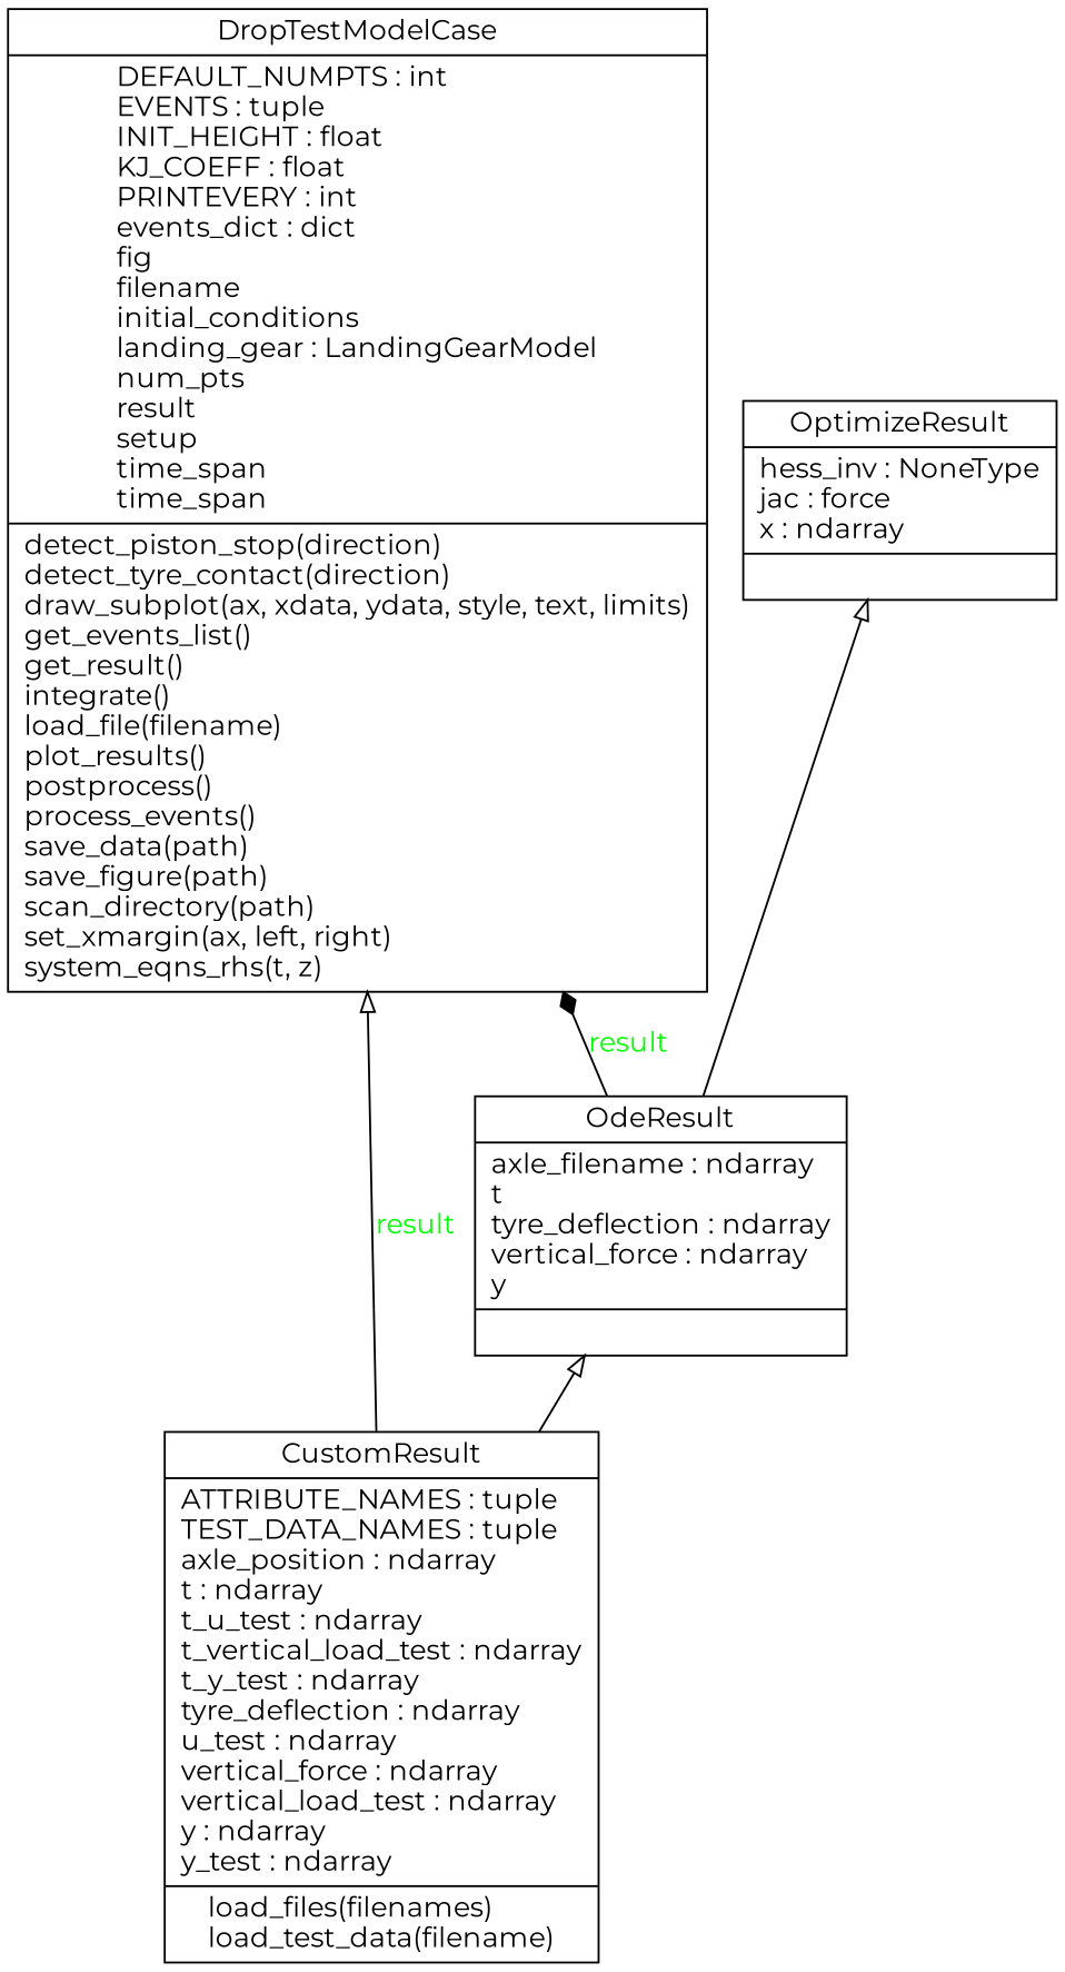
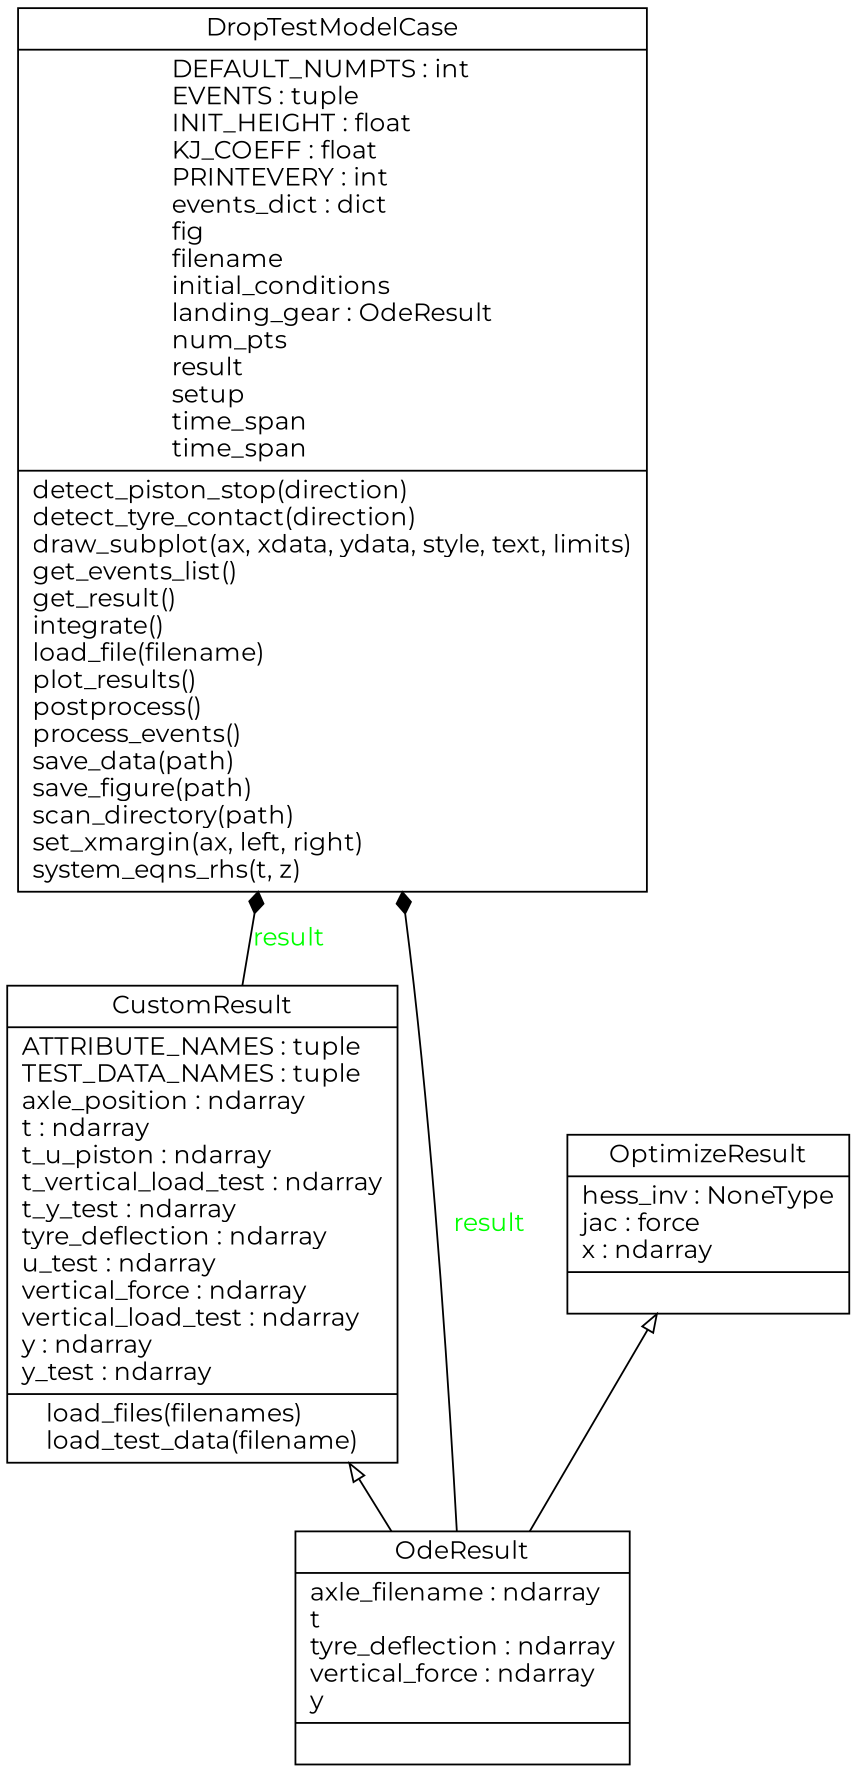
  digraph {
    fontname=Montserrat
    rankdir=BT
    node [color=black fontcolor=black fontname=Montserrat shape=record style=solid]
    edge [arrowhead=diamond arrowtail=none fontname=Montserrat]
-   n1 [label=<{CustomResult|ATTRIBUTE_NAMES : tuple<br ALIGN="LEFT"/>TEST_DATA_NAMES : tuple<br ALIGN="LEFT"/>axle_position : ndarray<br ALIGN="LEFT"/>t : ndarray<br ALIGN="LEFT"/>t_u_test : ndarray<br ALIGN="LEFT"/>t_vertical_load_test : ndarray<br ALIGN="LEFT"/>t_y_test : ndarray<br ALIGN="LEFT"/>tyre_deflection : ndarray<br ALIGN="LEFT"/>u_test : ndarray<br ALIGN="LEFT"/>vertical_force : ndarray<br ALIGN="LEFT"/>vertical_load_test : ndarray<br ALIGN="LEFT"/>y : ndarray<br ALIGN="LEFT"/>y_test : ndarray<br ALIGN="LEFT"/>|load_files(filenames)<br ALIGN="LEFT"/>load_test_data(filename)<br ALIGN="LEFT"/>}>]
-   n2 [label=<{DropTestModelCase|DEFAULT_NUMPTS : int<br ALIGN="LEFT"/>EVENTS : tuple<br ALIGN="LEFT"/>INIT_HEIGHT : float<br ALIGN="LEFT"/>KJ_COEFF : float<br ALIGN="LEFT"/>PRINTEVERY : int<br ALIGN="LEFT"/>events_dict : dict<br ALIGN="LEFT"/>fig<br ALIGN="LEFT"/>filename<br ALIGN="LEFT"/>initial_conditions<br ALIGN="LEFT"/>landing_gear : LandingGearModel<br ALIGN="LEFT"/>num_pts<br ALIGN="LEFT"/>result<br ALIGN="LEFT"/>setup<br ALIGN="LEFT"/>time_span<br ALIGN="LEFT"/>time_span<br ALIGN="LEFT"/>|detect_piston_stop(direction)<br ALIGN="LEFT"/>detect_tyre_contact(direction)<br ALIGN="LEFT"/>draw_subplot(ax, xdata, ydata, style, text, limits)<br ALIGN="LEFT"/>get_events_list()<br ALIGN="LEFT"/>get_result()<br ALIGN="LEFT"/>integrate()<br ALIGN="LEFT"/>load_file(filename)<br ALIGN="LEFT"/>plot_results()<br ALIGN="LEFT"/>postprocess()<br ALIGN="LEFT"/>process_events()<br ALIGN="LEFT"/>save_data(path)<br ALIGN="LEFT"/>save_figure(path)<br ALIGN="LEFT"/>scan_directory(path)<br ALIGN="LEFT"/>set_xmargin(ax, left, right)<br ALIGN="LEFT"/>system_eqns_rhs(t, z)<br ALIGN="LEFT"/>}>]
+   n1 [label=<{CustomResult|ATTRIBUTE_NAMES : tuple<br ALIGN="LEFT"/>TEST_DATA_NAMES : tuple<br ALIGN="LEFT"/>axle_position : ndarray<br ALIGN="LEFT"/>t : ndarray<br ALIGN="LEFT"/>t_u_piston : ndarray<br ALIGN="LEFT"/>t_vertical_load_test : ndarray<br ALIGN="LEFT"/>t_y_test : ndarray<br ALIGN="LEFT"/>tyre_deflection : ndarray<br ALIGN="LEFT"/>u_test : ndarray<br ALIGN="LEFT"/>vertical_force : ndarray<br ALIGN="LEFT"/>vertical_load_test : ndarray<br ALIGN="LEFT"/>y : ndarray<br ALIGN="LEFT"/>y_test : ndarray<br ALIGN="LEFT"/>|load_files(filenames)<br ALIGN="LEFT"/>load_test_data(filename)<br ALIGN="LEFT"/>}>]
+   n2 [label=<{DropTestModelCase|DEFAULT_NUMPTS : int<br ALIGN="LEFT"/>EVENTS : tuple<br ALIGN="LEFT"/>INIT_HEIGHT : float<br ALIGN="LEFT"/>KJ_COEFF : float<br ALIGN="LEFT"/>PRINTEVERY : int<br ALIGN="LEFT"/>events_dict : dict<br ALIGN="LEFT"/>fig<br ALIGN="LEFT"/>filename<br ALIGN="LEFT"/>initial_conditions<br ALIGN="LEFT"/>landing_gear : OdeResult<br ALIGN="LEFT"/>num_pts<br ALIGN="LEFT"/>result<br ALIGN="LEFT"/>setup<br ALIGN="LEFT"/>time_span<br ALIGN="LEFT"/>time_span<br ALIGN="LEFT"/>|detect_piston_stop(direction)<br ALIGN="LEFT"/>detect_tyre_contact(direction)<br ALIGN="LEFT"/>draw_subplot(ax, xdata, ydata, style, text, limits)<br ALIGN="LEFT"/>get_events_list()<br ALIGN="LEFT"/>get_result()<br ALIGN="LEFT"/>integrate()<br ALIGN="LEFT"/>load_file(filename)<br ALIGN="LEFT"/>plot_results()<br ALIGN="LEFT"/>postprocess()<br ALIGN="LEFT"/>process_events()<br ALIGN="LEFT"/>save_data(path)<br ALIGN="LEFT"/>save_figure(path)<br ALIGN="LEFT"/>scan_directory(path)<br ALIGN="LEFT"/>set_xmargin(ax, left, right)<br ALIGN="LEFT"/>system_eqns_rhs(t, z)<br ALIGN="LEFT"/>}>]
    n3 [label=<{OdeResult|axle_filename : ndarray<br ALIGN="LEFT"/>t<br ALIGN="LEFT"/>tyre_deflection : ndarray<br ALIGN="LEFT"/>vertical_force : ndarray<br ALIGN="LEFT"/>y<br ALIGN="LEFT"/>|}>]
    n4 [label=<{OptimizeResult|hess_inv : NoneType<br ALIGN="LEFT"/>jac : force<br ALIGN="LEFT"/>x : ndarray<br ALIGN="LEFT"/>|}>]
-   n1 -> n2 [arrowhead=empty fontcolor=green label=result style=solid]
-   n1 -> n3 [arrowhead=empty]
+   n1 -> n2 [fontcolor=green label=result style=solid]
+   n3 -> n1 [arrowhead=empty]
    n3 -> n2 [fontcolor=green label=result style=solid]
    n3 -> n4 [arrowhead=empty]
  }
